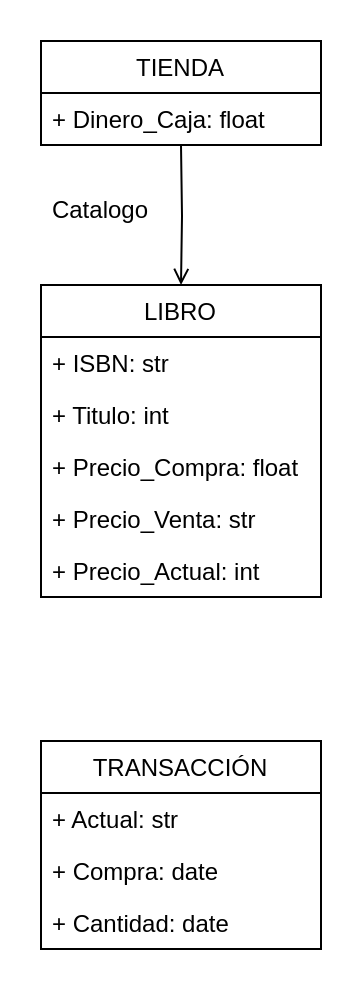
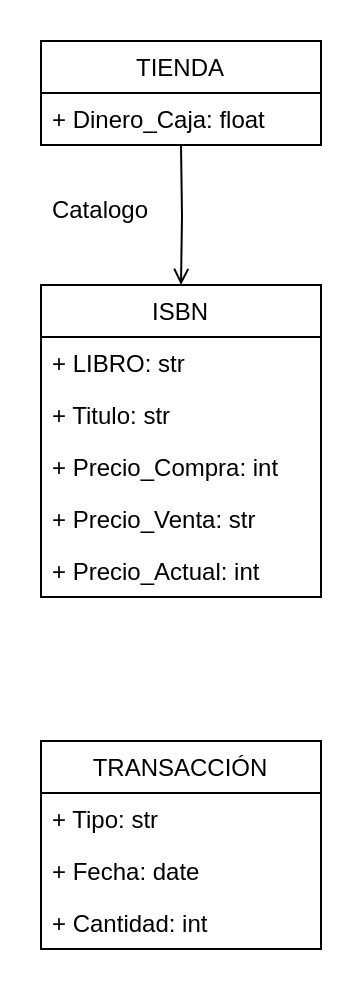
  <mxCell id="0" />
  <mxCell id="1" parent="0" />
  <mxCell id="2" value="TIENDA" style="swimlane;fontStyle=0;childLayout=stackLayout;horizontal=1;startSize=26;fillColor=none;horizontalStack=0;resizeParent=1;resizeParentMax=0;resizeLast=0;collapsible=1;marginBottom=0;" vertex="1" parent="1"><mxGeometry x="20" y="20" width="140" height="52" as="geometry" /></mxCell>
  <mxCell id="3" value="+ Dinero_Caja: float" style="text;strokeColor=none;fillColor=none;align=left;verticalAlign=top;spacingLeft=4;spacingRight=4;overflow=hidden;rotatable=0;points=[[0,0.5],[1,0.5]];portConstraint=eastwest;" vertex="1" parent="2"><mxGeometry y="26" width="140" height="26" as="geometry" /></mxCell>
- <mxCell id="4" value="LIBRO" style="swimlane;fontStyle=0;childLayout=stackLayout;horizontal=1;startSize=26;fillColor=none;horizontalStack=0;resizeParent=1;resizeParentMax=0;resizeLast=0;collapsible=1;marginBottom=0;" vertex="1" parent="1"><mxGeometry x="20" y="142" width="140" height="156" as="geometry" /></mxCell>
- <mxCell id="5" value="+ ISBN: str" style="text;strokeColor=none;fillColor=none;align=left;verticalAlign=top;spacingLeft=4;spacingRight=4;overflow=hidden;rotatable=0;points=[[0,0.5],[1,0.5]];portConstraint=eastwest;" vertex="1" parent="4"><mxGeometry y="26" width="140" height="26" as="geometry" /></mxCell>
- <mxCell id="6" value="+ Titulo: int" style="text;strokeColor=none;fillColor=none;align=left;verticalAlign=top;spacingLeft=4;spacingRight=4;overflow=hidden;rotatable=0;points=[[0,0.5],[1,0.5]];portConstraint=eastwest;" vertex="1" parent="4"><mxGeometry y="52" width="140" height="26" as="geometry" /></mxCell>
- <mxCell id="7" value="+ Precio_Compra: float" style="text;strokeColor=none;fillColor=none;align=left;verticalAlign=top;spacingLeft=4;spacingRight=4;overflow=hidden;rotatable=0;points=[[0,0.5],[1,0.5]];portConstraint=eastwest;" vertex="1" parent="4"><mxGeometry y="78" width="140" height="26" as="geometry" /></mxCell>
+ <mxCell id="4" value="ISBN" style="swimlane;fontStyle=0;childLayout=stackLayout;horizontal=1;startSize=26;fillColor=none;horizontalStack=0;resizeParent=1;resizeParentMax=0;resizeLast=0;collapsible=1;marginBottom=0;" vertex="1" parent="1"><mxGeometry x="20" y="142" width="140" height="156" as="geometry" /></mxCell>
+ <mxCell id="5" value="+ LIBRO: str" style="text;strokeColor=none;fillColor=none;align=left;verticalAlign=top;spacingLeft=4;spacingRight=4;overflow=hidden;rotatable=0;points=[[0,0.5],[1,0.5]];portConstraint=eastwest;" vertex="1" parent="4"><mxGeometry y="26" width="140" height="26" as="geometry" /></mxCell>
+ <mxCell id="6" value="+ Titulo: str" style="text;strokeColor=none;fillColor=none;align=left;verticalAlign=top;spacingLeft=4;spacingRight=4;overflow=hidden;rotatable=0;points=[[0,0.5],[1,0.5]];portConstraint=eastwest;" vertex="1" parent="4"><mxGeometry y="52" width="140" height="26" as="geometry" /></mxCell>
+ <mxCell id="7" value="+ Precio_Compra: int" style="text;strokeColor=none;fillColor=none;align=left;verticalAlign=top;spacingLeft=4;spacingRight=4;overflow=hidden;rotatable=0;points=[[0,0.5],[1,0.5]];portConstraint=eastwest;" vertex="1" parent="4"><mxGeometry y="78" width="140" height="26" as="geometry" /></mxCell>
  <mxCell id="8" value="+ Precio_Venta: str" style="text;strokeColor=none;fillColor=none;align=left;verticalAlign=top;spacingLeft=4;spacingRight=4;overflow=hidden;rotatable=0;points=[[0,0.5],[1,0.5]];portConstraint=eastwest;" vertex="1" parent="4"><mxGeometry y="104" width="140" height="26" as="geometry" /></mxCell>
  <mxCell id="9" value="+ Precio_Actual: int" style="text;strokeColor=none;fillColor=none;align=left;verticalAlign=top;spacingLeft=4;spacingRight=4;overflow=hidden;rotatable=0;points=[[0,0.5],[1,0.5]];portConstraint=eastwest;" vertex="1" parent="4"><mxGeometry y="130" width="140" height="26" as="geometry" /></mxCell>
  <mxCell id="10" value="TRANSACCIÓN" style="swimlane;fontStyle=0;childLayout=stackLayout;horizontal=1;startSize=26;fillColor=none;horizontalStack=0;resizeParent=1;resizeParentMax=0;resizeLast=0;collapsible=1;marginBottom=0;" vertex="1" parent="1"><mxGeometry x="20" y="370" width="140" height="104" as="geometry" /></mxCell>
- <mxCell id="11" value="+ Actual: str" style="text;strokeColor=none;fillColor=none;align=left;verticalAlign=top;spacingLeft=4;spacingRight=4;overflow=hidden;rotatable=0;points=[[0,0.5],[1,0.5]];portConstraint=eastwest;" vertex="1" parent="10"><mxGeometry y="26" width="140" height="26" as="geometry" /></mxCell>
- <mxCell id="12" value="+ Compra: date" style="text;strokeColor=none;fillColor=none;align=left;verticalAlign=top;spacingLeft=4;spacingRight=4;overflow=hidden;rotatable=0;points=[[0,0.5],[1,0.5]];portConstraint=eastwest;" vertex="1" parent="10"><mxGeometry y="52" width="140" height="26" as="geometry" /></mxCell>
- <mxCell id="13" value="+ Cantidad: date" style="text;strokeColor=none;fillColor=none;align=left;verticalAlign=top;spacingLeft=4;spacingRight=4;overflow=hidden;rotatable=0;points=[[0,0.5],[1,0.5]];portConstraint=eastwest;" vertex="1" parent="10"><mxGeometry y="78" width="140" height="26" as="geometry" /></mxCell>
+ <mxCell id="11" value="+ Tipo: str" style="text;strokeColor=none;fillColor=none;align=left;verticalAlign=top;spacingLeft=4;spacingRight=4;overflow=hidden;rotatable=0;points=[[0,0.5],[1,0.5]];portConstraint=eastwest;" vertex="1" parent="10"><mxGeometry y="26" width="140" height="26" as="geometry" /></mxCell>
+ <mxCell id="12" value="+ Fecha: date" style="text;strokeColor=none;fillColor=none;align=left;verticalAlign=top;spacingLeft=4;spacingRight=4;overflow=hidden;rotatable=0;points=[[0,0.5],[1,0.5]];portConstraint=eastwest;" vertex="1" parent="10"><mxGeometry y="52" width="140" height="26" as="geometry" /></mxCell>
+ <mxCell id="13" value="+ Cantidad: int" style="text;strokeColor=none;fillColor=none;align=left;verticalAlign=top;spacingLeft=4;spacingRight=4;overflow=hidden;rotatable=0;points=[[0,0.5],[1,0.5]];portConstraint=eastwest;" vertex="1" parent="10"><mxGeometry y="78" width="140" height="26" as="geometry" /></mxCell>
  <mxCell id="14" value="Catalogo" style="text;html=1;strokeColor=none;fillColor=none;align=center;verticalAlign=middle;whiteSpace=wrap;rounded=0;rotation=0;" vertex="1" parent="1"><mxGeometry x="20" y="90" width="60" height="30" as="geometry" /></mxCell>
  <mxCell id="15" style="edgeStyle=orthogonalEdgeStyle;rounded=0;orthogonalLoop=1;jettySize=auto;html=1;entryX=0.5;entryY=0;entryDx=0;entryDy=0;endArrow=open;endFill=0;" edge="1" parent="1" target="4"><mxGeometry relative="1" as="geometry"><mxPoint x="90" y="72" as="sourcePoint" /><mxPoint x="89.66" y="156" as="targetPoint" /><Array as="points" /></mxGeometry></mxCell>
